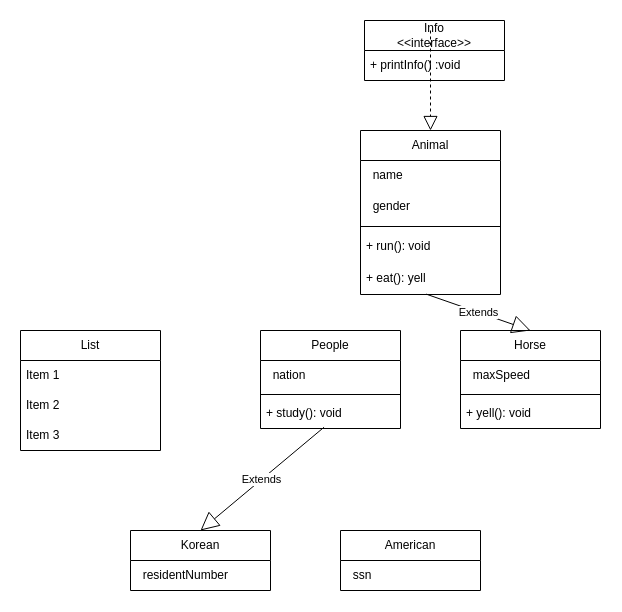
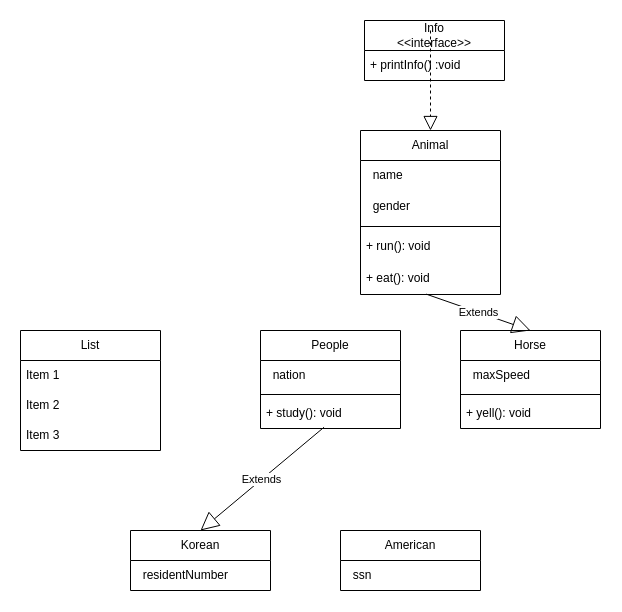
  <mxCell id="0" />
  <mxCell id="1" parent="0" />
  <mxCell id="2" value="Animal" style="swimlane;fontStyle=0;childLayout=stackLayout;horizontal=1;startSize=30;horizontalStack=0;resizeParent=1;resizeParentMax=0;resizeLast=0;collapsible=1;marginBottom=0;whiteSpace=wrap;html=1;" vertex="1" parent="1"><mxGeometry x="360" y="130" width="140" height="164" as="geometry" /></mxCell>
  <mxCell id="3" value="&amp;nbsp; name" style="text;strokeColor=none;fillColor=none;align=left;verticalAlign=middle;spacingLeft=4;spacingRight=4;overflow=hidden;points=[[0,0.5],[1,0.5]];portConstraint=eastwest;rotatable=0;whiteSpace=wrap;html=1;" vertex="1" parent="2"><mxGeometry y="30" width="140" height="30" as="geometry" /></mxCell>
  <mxCell id="4" value="&amp;nbsp; gender" style="text;strokeColor=none;fillColor=none;align=left;verticalAlign=middle;spacingLeft=4;spacingRight=4;overflow=hidden;points=[[0,0.5],[1,0.5]];portConstraint=eastwest;rotatable=0;whiteSpace=wrap;html=1;" vertex="1" parent="2"><mxGeometry y="60" width="140" height="32" as="geometry" /></mxCell>
  <mxCell id="5" value="" style="line;strokeWidth=1;fillColor=none;align=left;verticalAlign=middle;spacingTop=-1;spacingLeft=3;spacingRight=3;rotatable=0;labelPosition=right;points=[];portConstraint=eastwest;strokeColor=inherit;" vertex="1" parent="2"><mxGeometry y="92" width="140" height="8" as="geometry" /></mxCell>
  <mxCell id="6" value="+ run(): void" style="text;strokeColor=none;fillColor=none;align=left;verticalAlign=middle;spacingLeft=4;spacingRight=4;overflow=hidden;points=[[0,0.5],[1,0.5]];portConstraint=eastwest;rotatable=0;whiteSpace=wrap;html=1;" vertex="1" parent="2"><mxGeometry y="100" width="140" height="32" as="geometry" /></mxCell>
- <mxCell id="7" value="+ eat(): yell" style="text;strokeColor=none;fillColor=none;align=left;verticalAlign=middle;spacingLeft=4;spacingRight=4;overflow=hidden;points=[[0,0.5],[1,0.5]];portConstraint=eastwest;rotatable=0;whiteSpace=wrap;html=1;" vertex="1" parent="2"><mxGeometry y="132" width="140" height="32" as="geometry" /></mxCell>
+ <mxCell id="7" value="+ eat(): void" style="text;strokeColor=none;fillColor=none;align=left;verticalAlign=middle;spacingLeft=4;spacingRight=4;overflow=hidden;points=[[0,0.5],[1,0.5]];portConstraint=eastwest;rotatable=0;whiteSpace=wrap;html=1;" vertex="1" parent="2"><mxGeometry y="132" width="140" height="32" as="geometry" /></mxCell>
  <mxCell id="8" value="Info&lt;div&gt;&amp;lt;&amp;lt;interface&amp;gt;&amp;gt;&lt;/div&gt;" style="swimlane;fontStyle=0;childLayout=stackLayout;horizontal=1;startSize=30;horizontalStack=0;resizeParent=1;resizeParentMax=0;resizeLast=0;collapsible=1;marginBottom=0;whiteSpace=wrap;html=1;" vertex="1" parent="1"><mxGeometry x="364" y="20" width="140" height="60" as="geometry" /></mxCell>
  <mxCell id="9" value="+ printInfo() :void" style="text;strokeColor=none;fillColor=none;align=left;verticalAlign=middle;spacingLeft=4;spacingRight=4;overflow=hidden;points=[[0,0.5],[1,0.5]];portConstraint=eastwest;rotatable=0;whiteSpace=wrap;html=1;" vertex="1" parent="8"><mxGeometry y="30" width="140" height="30" as="geometry" /></mxCell>
  <mxCell id="10" value="People" style="swimlane;fontStyle=0;childLayout=stackLayout;horizontal=1;startSize=30;horizontalStack=0;resizeParent=1;resizeParentMax=0;resizeLast=0;collapsible=1;marginBottom=0;whiteSpace=wrap;html=1;" vertex="1" parent="1"><mxGeometry x="260" y="330" width="140" height="98" as="geometry" /></mxCell>
  <mxCell id="11" value="&amp;nbsp; nation" style="text;strokeColor=none;fillColor=none;align=left;verticalAlign=middle;spacingLeft=4;spacingRight=4;overflow=hidden;points=[[0,0.5],[1,0.5]];portConstraint=eastwest;rotatable=0;whiteSpace=wrap;html=1;" vertex="1" parent="10"><mxGeometry y="30" width="140" height="30" as="geometry" /></mxCell>
  <mxCell id="12" value="" style="line;strokeWidth=1;fillColor=none;align=left;verticalAlign=middle;spacingTop=-1;spacingLeft=3;spacingRight=3;rotatable=0;labelPosition=right;points=[];portConstraint=eastwest;strokeColor=inherit;" vertex="1" parent="10"><mxGeometry y="60" width="140" height="8" as="geometry" /></mxCell>
  <mxCell id="13" value="+ study(): void" style="text;strokeColor=none;fillColor=none;align=left;verticalAlign=middle;spacingLeft=4;spacingRight=4;overflow=hidden;points=[[0,0.5],[1,0.5]];portConstraint=eastwest;rotatable=0;whiteSpace=wrap;html=1;" vertex="1" parent="10"><mxGeometry y="68" width="140" height="30" as="geometry" /></mxCell>
  <mxCell id="14" value="Horse" style="swimlane;fontStyle=0;childLayout=stackLayout;horizontal=1;startSize=30;horizontalStack=0;resizeParent=1;resizeParentMax=0;resizeLast=0;collapsible=1;marginBottom=0;whiteSpace=wrap;html=1;" vertex="1" parent="1"><mxGeometry x="460" y="330" width="140" height="98" as="geometry" /></mxCell>
  <mxCell id="15" value="&amp;nbsp; maxSpeed" style="text;strokeColor=none;fillColor=none;align=left;verticalAlign=middle;spacingLeft=4;spacingRight=4;overflow=hidden;points=[[0,0.5],[1,0.5]];portConstraint=eastwest;rotatable=0;whiteSpace=wrap;html=1;" vertex="1" parent="14"><mxGeometry y="30" width="140" height="30" as="geometry" /></mxCell>
  <mxCell id="16" value="" style="line;strokeWidth=1;fillColor=none;align=left;verticalAlign=middle;spacingTop=-1;spacingLeft=3;spacingRight=3;rotatable=0;labelPosition=right;points=[];portConstraint=eastwest;strokeColor=inherit;" vertex="1" parent="14"><mxGeometry y="60" width="140" height="8" as="geometry" /></mxCell>
  <mxCell id="17" value="+ yell(): void" style="text;strokeColor=none;fillColor=none;align=left;verticalAlign=middle;spacingLeft=4;spacingRight=4;overflow=hidden;points=[[0,0.5],[1,0.5]];portConstraint=eastwest;rotatable=0;whiteSpace=wrap;html=1;" vertex="1" parent="14"><mxGeometry y="68" width="140" height="30" as="geometry" /></mxCell>
  <mxCell id="18" value="Korean" style="swimlane;fontStyle=0;childLayout=stackLayout;horizontal=1;startSize=30;horizontalStack=0;resizeParent=1;resizeParentMax=0;resizeLast=0;collapsible=1;marginBottom=0;whiteSpace=wrap;html=1;" vertex="1" parent="1"><mxGeometry x="130" y="530" width="140" height="60" as="geometry" /></mxCell>
  <mxCell id="19" value="&amp;nbsp; residentNumber" style="text;strokeColor=none;fillColor=none;align=left;verticalAlign=middle;spacingLeft=4;spacingRight=4;overflow=hidden;points=[[0,0.5],[1,0.5]];portConstraint=eastwest;rotatable=0;whiteSpace=wrap;html=1;" vertex="1" parent="18"><mxGeometry y="30" width="140" height="30" as="geometry" /></mxCell>
  <mxCell id="20" value="American" style="swimlane;fontStyle=0;childLayout=stackLayout;horizontal=1;startSize=30;horizontalStack=0;resizeParent=1;resizeParentMax=0;resizeLast=0;collapsible=1;marginBottom=0;whiteSpace=wrap;html=1;" vertex="1" parent="1"><mxGeometry x="340" y="530" width="140" height="60" as="geometry" /></mxCell>
  <mxCell id="21" value="&amp;nbsp; ssn" style="text;strokeColor=none;fillColor=none;align=left;verticalAlign=middle;spacingLeft=4;spacingRight=4;overflow=hidden;points=[[0,0.5],[1,0.5]];portConstraint=eastwest;rotatable=0;whiteSpace=wrap;html=1;" vertex="1" parent="20"><mxGeometry y="30" width="140" height="30" as="geometry" /></mxCell>
  <mxCell id="22" value="List" style="swimlane;fontStyle=0;childLayout=stackLayout;horizontal=1;startSize=30;horizontalStack=0;resizeParent=1;resizeParentMax=0;resizeLast=0;collapsible=1;marginBottom=0;whiteSpace=wrap;html=1;" vertex="1" parent="1"><mxGeometry x="20" y="330" width="140" height="120" as="geometry" /></mxCell>
  <mxCell id="23" value="Item 1" style="text;strokeColor=none;fillColor=none;align=left;verticalAlign=middle;spacingLeft=4;spacingRight=4;overflow=hidden;points=[[0,0.5],[1,0.5]];portConstraint=eastwest;rotatable=0;whiteSpace=wrap;html=1;" vertex="1" parent="22"><mxGeometry y="30" width="140" height="30" as="geometry" /></mxCell>
  <mxCell id="24" value="Item 2" style="text;strokeColor=none;fillColor=none;align=left;verticalAlign=middle;spacingLeft=4;spacingRight=4;overflow=hidden;points=[[0,0.5],[1,0.5]];portConstraint=eastwest;rotatable=0;whiteSpace=wrap;html=1;" vertex="1" parent="22"><mxGeometry y="60" width="140" height="30" as="geometry" /></mxCell>
  <mxCell id="25" value="Item 3" style="text;strokeColor=none;fillColor=none;align=left;verticalAlign=middle;spacingLeft=4;spacingRight=4;overflow=hidden;points=[[0,0.5],[1,0.5]];portConstraint=eastwest;rotatable=0;whiteSpace=wrap;html=1;" vertex="1" parent="22"><mxGeometry y="90" width="140" height="30" as="geometry" /></mxCell>
  <mxCell id="26" value="" style="endArrow=block;dashed=1;endFill=0;endSize=12;html=1;rounded=0;entryX=0.5;entryY=0;entryDx=0;entryDy=0;" edge="1" parent="1" target="2"><mxGeometry width="160" relative="1" as="geometry"><mxPoint x="430" y="30" as="sourcePoint" /><mxPoint x="650" y="280" as="targetPoint" /></mxGeometry></mxCell>
  <mxCell id="27" value="Extends" style="endArrow=block;endSize=16;endFill=0;html=1;rounded=0;exitX=0.469;exitY=0.988;exitDx=0;exitDy=0;exitPerimeter=0;entryX=0.5;entryY=0;entryDx=0;entryDy=0;" edge="1" parent="1" source="7" target="14"><mxGeometry width="160" relative="1" as="geometry"><mxPoint x="434" y="305" as="sourcePoint" /><mxPoint x="340" y="340" as="targetPoint" /></mxGeometry></mxCell>
  <mxCell id="28" value="Extends" style="endArrow=block;endSize=16;endFill=0;html=1;rounded=0;exitX=0.454;exitY=0.957;exitDx=0;exitDy=0;exitPerimeter=0;entryX=0.5;entryY=0;entryDx=0;entryDy=0;" edge="1" parent="1" source="13" target="18"><mxGeometry width="160" relative="1" as="geometry"><mxPoint x="294" y="490" as="sourcePoint" /><mxPoint x="200" y="525" as="targetPoint" /></mxGeometry></mxCell>
